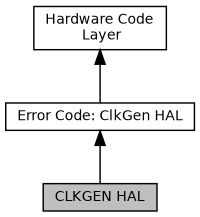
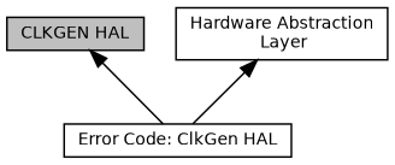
  digraph {
    rankdir=TB
    node [color=black fillcolor=white fontname=Helvetica fontsize=10 shape=record style=filled]
    edge [dir=back fontname=Helvetica fontsize=10 labelfontname=Helvetica labelfontsize=10 shape=plaintext style=solid]
    n1 [fillcolor=grey75 fontcolor=black height=0.2 label="CLKGEN HAL" width=0.4]
    n2 [height=0.2 label="Error Code: ClkGen HAL" width=0.4]
-   n3 [height=0.2 label="Hardware Code\l Layer" width=0.4]
-   n2 -> n1
+   n3 [height=0.2 label="Hardware Abstraction\l Layer" width=0.4]
+   n1 -> n2
    n3 -> n2
  }
